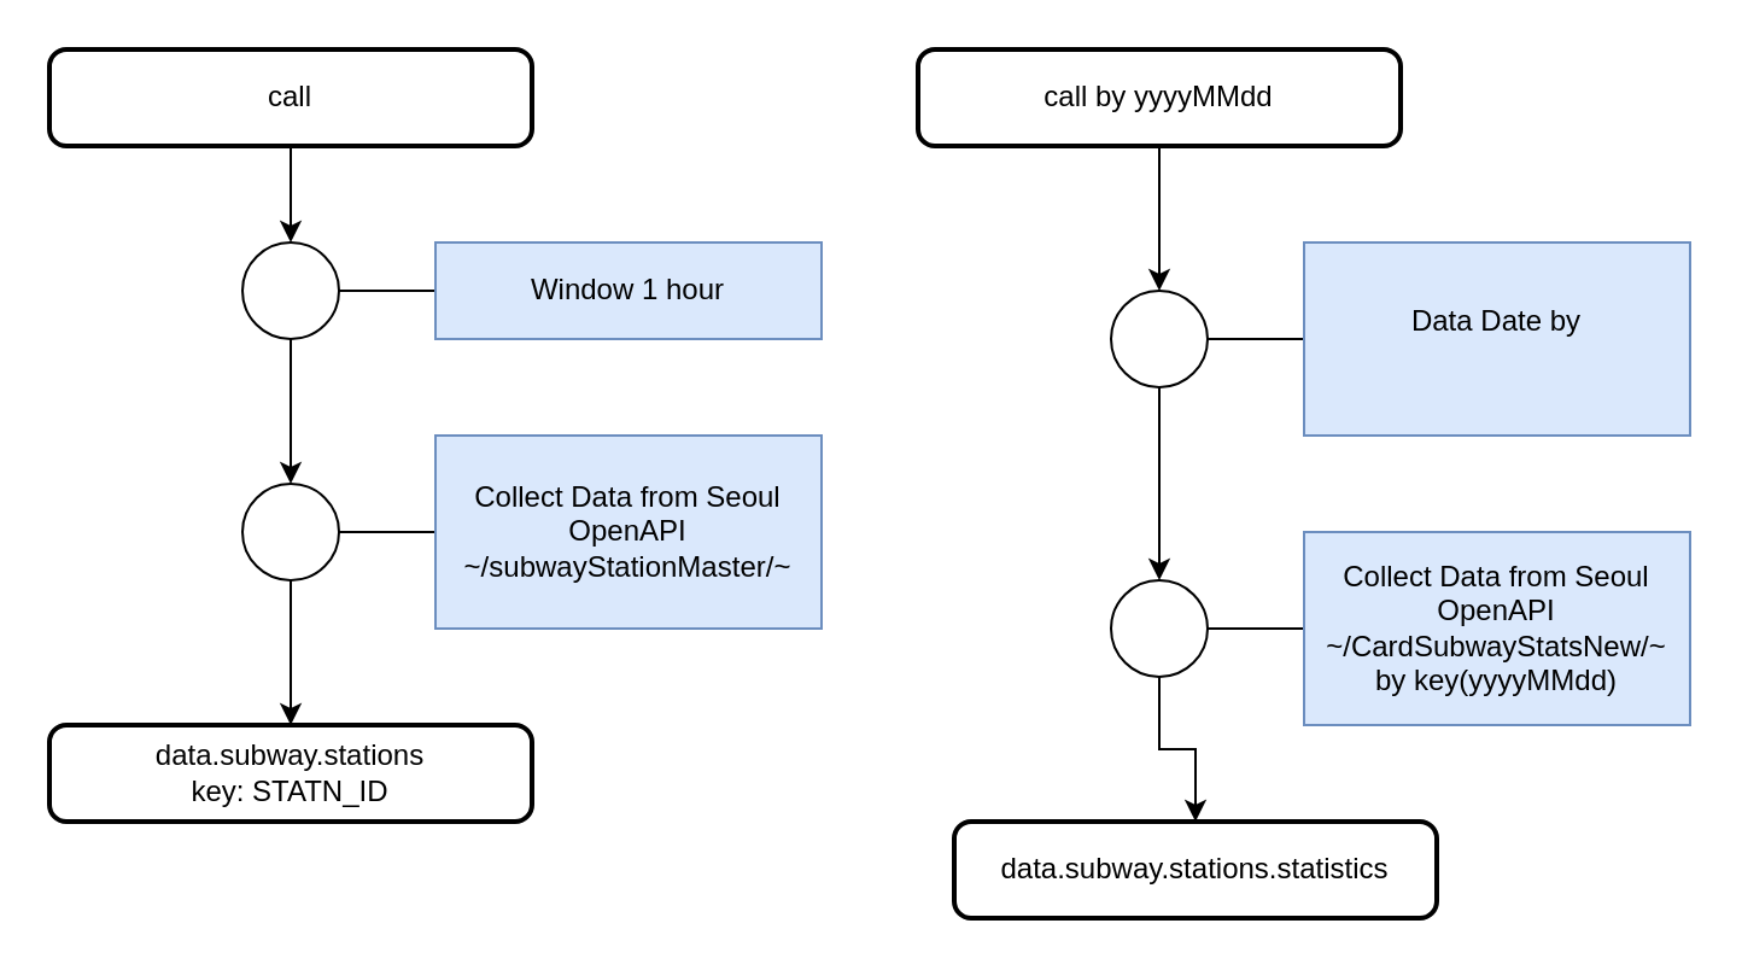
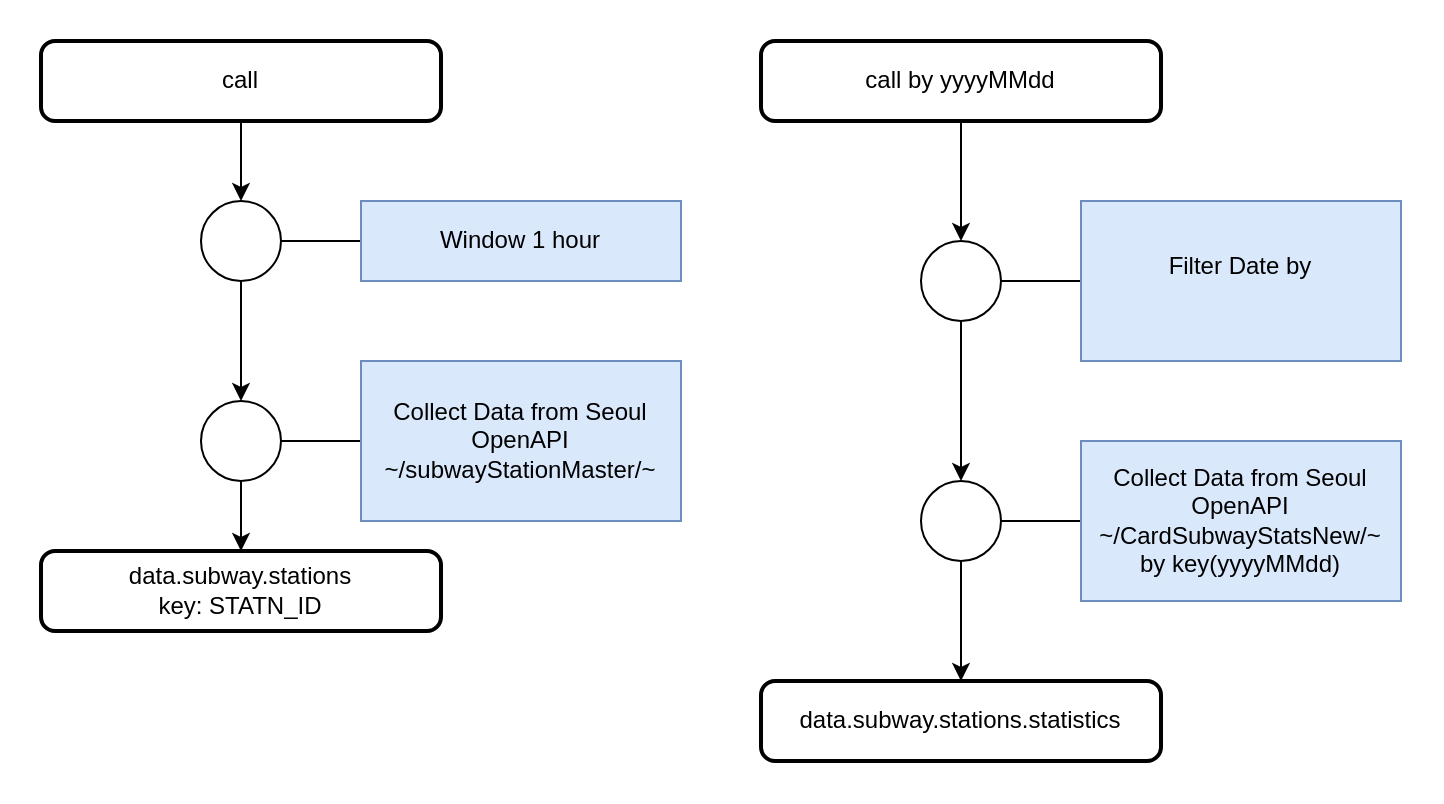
  <mxCell id="0" />
  <mxCell id="1" parent="0" />
  <mxCell id="2" style="edgeStyle=orthogonalEdgeStyle;rounded=0;orthogonalLoop=1;jettySize=auto;html=1;entryX=0.5;entryY=0;entryDx=0;entryDy=0;" parent="1" source="3" target="22" edge="1"><mxGeometry relative="1" as="geometry" /></mxCell>
  <mxCell id="3" value="&lt;div&gt;&lt;span style=&quot;background-color: initial;&quot;&gt;call&lt;/span&gt;&lt;br&gt;&lt;/div&gt;" style="rounded=1;whiteSpace=wrap;html=1;absoluteArcSize=1;arcSize=14;strokeWidth=2;" parent="1" vertex="1"><mxGeometry x="20" y="20" width="200" height="40" as="geometry" /></mxCell>
  <mxCell id="4" value="" style="group" parent="1" vertex="1" connectable="0"><mxGeometry x="100" y="180" width="240" height="80" as="geometry" /></mxCell>
  <mxCell id="5" value="" style="shape=ellipse;html=1;dashed=0;whiteSpace=wrap;perimeter=ellipsePerimeter;" parent="4" vertex="1"><mxGeometry y="20" width="40" height="40" as="geometry" /></mxCell>
  <mxCell id="6" style="edgeStyle=orthogonalEdgeStyle;rounded=0;orthogonalLoop=1;jettySize=auto;html=1;exitX=0;exitY=0.5;exitDx=0;exitDy=0;entryX=1;entryY=0.5;entryDx=0;entryDy=0;endArrow=none;endFill=0;" parent="4" source="7" target="5" edge="1"><mxGeometry relative="1" as="geometry" /></mxCell>
  <mxCell id="7" value="Collect Data from Seoul OpenAPI&lt;div&gt;~/subwayStationMaster/~&lt;br&gt;&lt;/div&gt;" style="text;html=1;align=center;verticalAlign=middle;whiteSpace=wrap;rounded=0;fillColor=#dae8fc;strokeColor=#6c8ebf;" parent="4" vertex="1"><mxGeometry x="80" width="160" height="80" as="geometry" /></mxCell>
- <mxCell id="8" value="&lt;div&gt;&lt;span style=&quot;background-color: initial;&quot;&gt;data.subway.stations&lt;/span&gt;&lt;br&gt;&lt;/div&gt;&lt;div&gt;&lt;span style=&quot;background-color: initial;&quot;&gt;key: STATN_ID&lt;/span&gt;&lt;/div&gt;" style="rounded=1;whiteSpace=wrap;html=1;absoluteArcSize=1;arcSize=14;strokeWidth=2;" parent="1" vertex="1"><mxGeometry x="20" y="300" width="200" height="40" as="geometry" /></mxCell>
+ <mxCell id="8" value="&lt;div&gt;&lt;span style=&quot;background-color: initial;&quot;&gt;data.subway.stations&lt;/span&gt;&lt;br&gt;&lt;/div&gt;&lt;div&gt;&lt;span style=&quot;background-color: initial;&quot;&gt;key: STATN_ID&lt;/span&gt;&lt;/div&gt;" style="rounded=1;whiteSpace=wrap;html=1;absoluteArcSize=1;arcSize=14;strokeWidth=2;" parent="1" vertex="1"><mxGeometry x="20" y="275" width="200" height="40" as="geometry" /></mxCell>
  <mxCell id="9" value="" style="edgeStyle=orthogonalEdgeStyle;rounded=0;orthogonalLoop=1;jettySize=auto;html=1;entryX=0.5;entryY=0;entryDx=0;entryDy=0;" parent="1" source="5" target="8" edge="1"><mxGeometry relative="1" as="geometry"><mxPoint as="offset" /></mxGeometry></mxCell>
  <mxCell id="10" style="edgeStyle=orthogonalEdgeStyle;rounded=0;orthogonalLoop=1;jettySize=auto;html=1;entryX=0.5;entryY=0;entryDx=0;entryDy=0;" parent="1" source="11" target="18" edge="1"><mxGeometry relative="1" as="geometry" /></mxCell>
  <mxCell id="11" value="&lt;div&gt;&lt;span style=&quot;background-color: initial;&quot;&gt;call by&lt;/span&gt;&lt;span style=&quot;background-color: initial;&quot;&gt;&amp;nbsp;yyyyMMdd&lt;/span&gt;&lt;/div&gt;" style="rounded=1;whiteSpace=wrap;html=1;absoluteArcSize=1;arcSize=14;strokeWidth=2;" parent="1" vertex="1"><mxGeometry x="380" y="20" width="200" height="40" as="geometry" /></mxCell>
  <mxCell id="12" value="" style="group" parent="1" vertex="1" connectable="0"><mxGeometry x="460" y="220" width="240" height="80" as="geometry" /></mxCell>
  <mxCell id="13" value="" style="shape=ellipse;html=1;dashed=0;whiteSpace=wrap;perimeter=ellipsePerimeter;" parent="12" vertex="1"><mxGeometry y="20" width="40" height="40" as="geometry" /></mxCell>
  <mxCell id="14" style="edgeStyle=orthogonalEdgeStyle;rounded=0;orthogonalLoop=1;jettySize=auto;html=1;exitX=0;exitY=0.5;exitDx=0;exitDy=0;entryX=1;entryY=0.5;entryDx=0;entryDy=0;endArrow=none;endFill=0;" parent="12" source="15" target="13" edge="1"><mxGeometry relative="1" as="geometry" /></mxCell>
  <mxCell id="15" value="Collect Data from Seoul OpenAPI&lt;div&gt;~/CardSubwayStatsNew/~&lt;br&gt;&lt;/div&gt;&lt;div&gt;by key(yyyyMMdd)&lt;/div&gt;" style="text;html=1;align=center;verticalAlign=middle;whiteSpace=wrap;rounded=0;fillColor=#dae8fc;strokeColor=#6c8ebf;" parent="12" vertex="1"><mxGeometry x="80" width="160" height="80" as="geometry" /></mxCell>
  <mxCell id="16" style="edgeStyle=orthogonalEdgeStyle;rounded=0;orthogonalLoop=1;jettySize=auto;html=1;entryX=0.5;entryY=0;entryDx=0;entryDy=0;" parent="1" source="18" target="13" edge="1"><mxGeometry relative="1" as="geometry" /></mxCell>
  <mxCell id="17" value="" style="group" parent="1" vertex="1" connectable="0"><mxGeometry x="460" y="100" width="240" height="80" as="geometry" /></mxCell>
  <mxCell id="18" value="" style="shape=ellipse;html=1;dashed=0;whiteSpace=wrap;perimeter=ellipsePerimeter;" parent="17" vertex="1"><mxGeometry y="20" width="40" height="40" as="geometry" /></mxCell>
  <mxCell id="19" style="edgeStyle=orthogonalEdgeStyle;rounded=0;orthogonalLoop=1;jettySize=auto;html=1;exitX=0;exitY=0.5;exitDx=0;exitDy=0;entryX=1;entryY=0.5;entryDx=0;entryDy=0;endArrow=none;endFill=0;" parent="17" source="20" target="18" edge="1"><mxGeometry relative="1" as="geometry" /></mxCell>
- <mxCell id="20" value="Data Date by&lt;div&gt;&lt;br&gt;&lt;/div&gt;" style="text;html=1;align=center;verticalAlign=middle;whiteSpace=wrap;rounded=0;fillColor=#dae8fc;strokeColor=#6c8ebf;" parent="17" vertex="1"><mxGeometry x="80" width="160" height="80" as="geometry" /></mxCell>
+ <mxCell id="20" value="Filter Date by&lt;div&gt;&lt;br&gt;&lt;/div&gt;" style="text;html=1;align=center;verticalAlign=middle;whiteSpace=wrap;rounded=0;fillColor=#dae8fc;strokeColor=#6c8ebf;" parent="17" vertex="1"><mxGeometry x="80" width="160" height="80" as="geometry" /></mxCell>
  <mxCell id="21" value="" style="group" parent="1" vertex="1" connectable="0"><mxGeometry x="100" y="100" width="240" height="40" as="geometry" /></mxCell>
  <mxCell id="22" value="" style="shape=ellipse;html=1;dashed=0;whiteSpace=wrap;perimeter=ellipsePerimeter;" parent="21" vertex="1"><mxGeometry width="40" height="40" as="geometry" /></mxCell>
  <mxCell id="23" style="edgeStyle=orthogonalEdgeStyle;rounded=0;orthogonalLoop=1;jettySize=auto;html=1;exitX=0;exitY=0.5;exitDx=0;exitDy=0;entryX=1;entryY=0.5;entryDx=0;entryDy=0;endArrow=none;endFill=0;" parent="21" source="24" target="22" edge="1"><mxGeometry relative="1" as="geometry" /></mxCell>
  <mxCell id="24" value="Window 1 hour" style="text;html=1;align=center;verticalAlign=middle;whiteSpace=wrap;rounded=0;fillColor=#dae8fc;strokeColor=#6c8ebf;" parent="21" vertex="1"><mxGeometry x="80" width="160" height="40" as="geometry" /></mxCell>
  <mxCell id="25" style="edgeStyle=orthogonalEdgeStyle;rounded=0;orthogonalLoop=1;jettySize=auto;html=1;entryX=0.5;entryY=0;entryDx=0;entryDy=0;" parent="1" source="22" target="5" edge="1"><mxGeometry relative="1" as="geometry" /></mxCell>
- <mxCell id="26" value="&lt;div&gt;&lt;span style=&quot;background-color: initial;&quot;&gt;data.subway.stations.statistics&lt;/span&gt;&lt;/div&gt;" style="rounded=1;whiteSpace=wrap;html=1;absoluteArcSize=1;arcSize=14;strokeWidth=2;" parent="1" vertex="1"><mxGeometry x="395" y="340" width="200" height="40" as="geometry" /></mxCell>
+ <mxCell id="26" value="&lt;div&gt;&lt;span style=&quot;background-color: initial;&quot;&gt;data.subway.stations.statistics&lt;/span&gt;&lt;/div&gt;" style="rounded=1;whiteSpace=wrap;html=1;absoluteArcSize=1;arcSize=14;strokeWidth=2;" parent="1" vertex="1"><mxGeometry x="380" y="340" width="200" height="40" as="geometry" /></mxCell>
  <mxCell id="27" style="edgeStyle=orthogonalEdgeStyle;rounded=0;orthogonalLoop=1;jettySize=auto;html=1;entryX=0.5;entryY=0;entryDx=0;entryDy=0;" parent="1" source="13" target="26" edge="1"><mxGeometry relative="1" as="geometry" /></mxCell>
